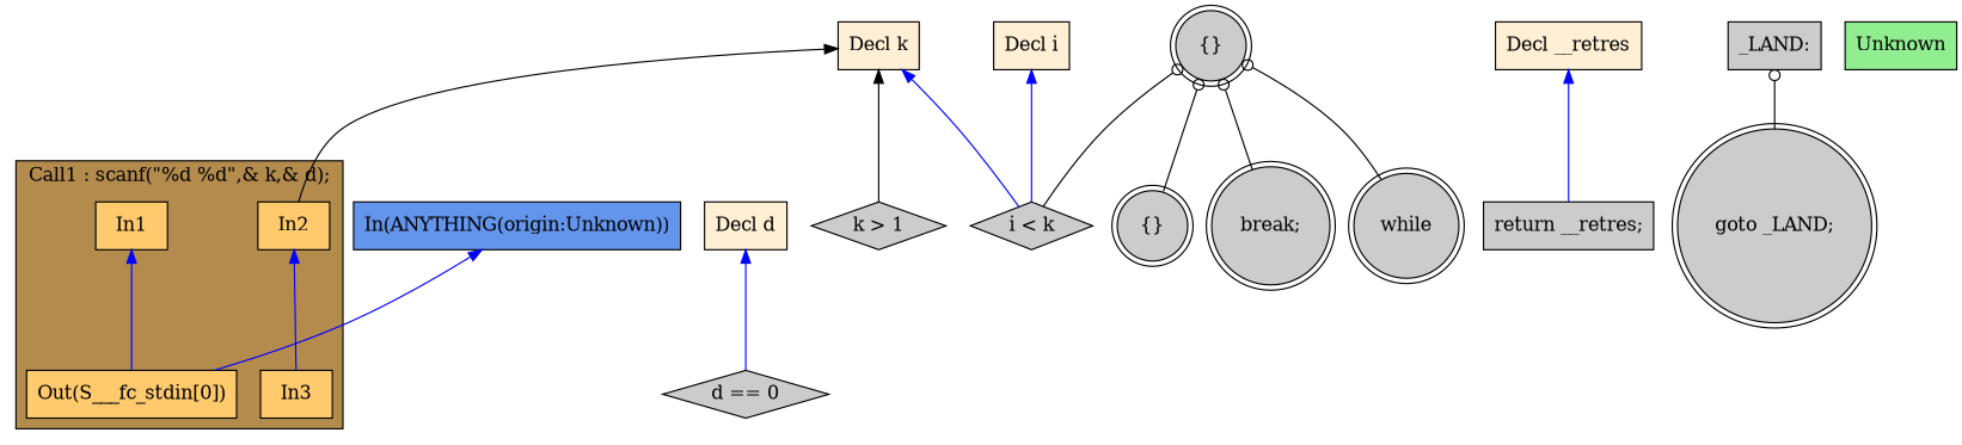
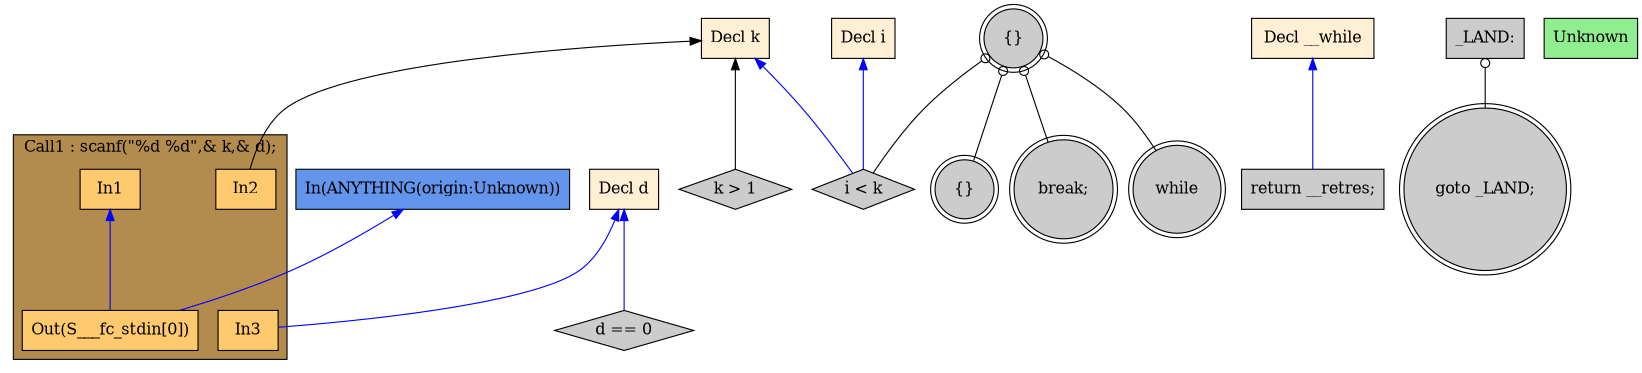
  digraph {
    rankdir=TB
    node [fillcolor="#CCCCCC" shape=box style=filled]
    edge [color="#0000FF" dir=back]
    n1 [fillcolor="#FFCA6E" label=In1]
    n2 [fillcolor="#FFCA6E" label=In2]
    n3 [fillcolor="#FFCA6E" label=In3]
    n4 [fillcolor="#FFCA6E" label="Out(S___fc_stdin[0])"]
    n5 [fillcolor="#FFEFD5" label="Decl k"]
    n6 [label="k > 1" shape=diamond]
    n7 [label="i < k" shape=diamond]
    n8 [fillcolor="#FFEFD5" label="Decl d"]
    n9 [label="d == 0" shape=diamond]
    n10 [fillcolor="#FFEFD5" label="Decl i"]
-   n11 [fillcolor="#FFEFD5" label="Decl __retres"]
+   n11 [fillcolor="#FFEFD5" label="Decl __while"]
    n12 [label="return __retres;"]
    n13 [label="goto _LAND;" shape=doublecircle]
    n14 [label="_LAND:"]
    n15 [label="{}" shape=doublecircle]
    n16 [label=while shape=doublecircle]
    n17 [label="{}" shape=doublecircle]
    n18 [label="break;" shape=doublecircle]
    n19 [fillcolor="#90EE90" label=Unknown]
    n20 [fillcolor="#6495ED" label="In(ANYTHING(origin:Unknown))"]
    subgraph cluster_1 {
      fillcolor="#B38B4D"
      label="Call1 : scanf(\"%d %d\",& k,& d);"
      style=filled
      n1
      n2
      n3
      n4
    }
    n1 -> n4
    n5 -> n2 [color="#000000"]
    n5 -> n6 [color="#000000"]
    n5 -> n7
-   n2 -> n3
+   n8 -> n3
    n8 -> n9
    n10 -> n7
    n11 -> n12
    n14 -> n13 [arrowtail=odot color="#000000"]
    n15 -> n7 [arrowtail=odot color="#000000"]
    n15 -> n16 [arrowtail=odot color="#000000"]
    n15 -> n17 [arrowtail=odot color="#000000"]
    n15 -> n18 [arrowtail=odot color="#000000"]
    n20 -> n4
  }
